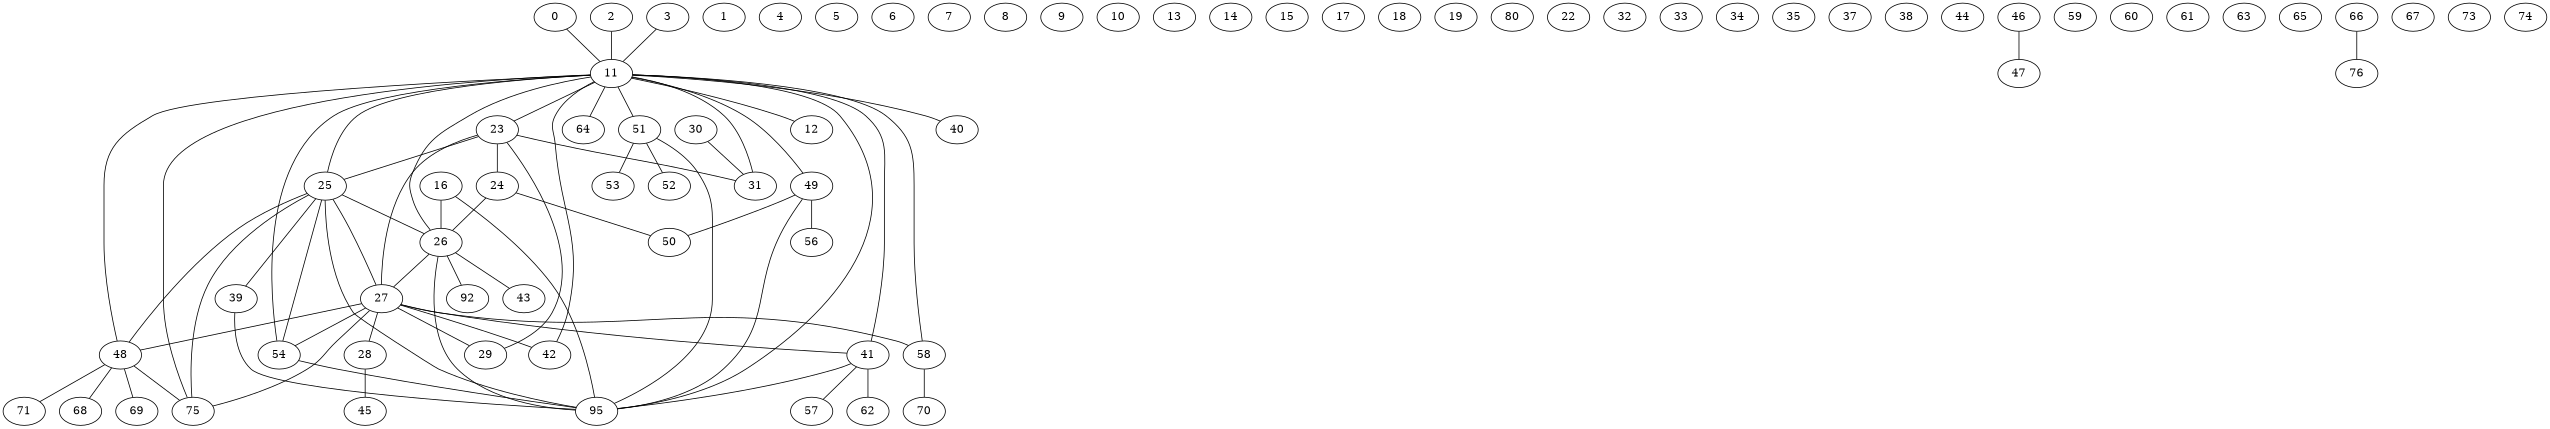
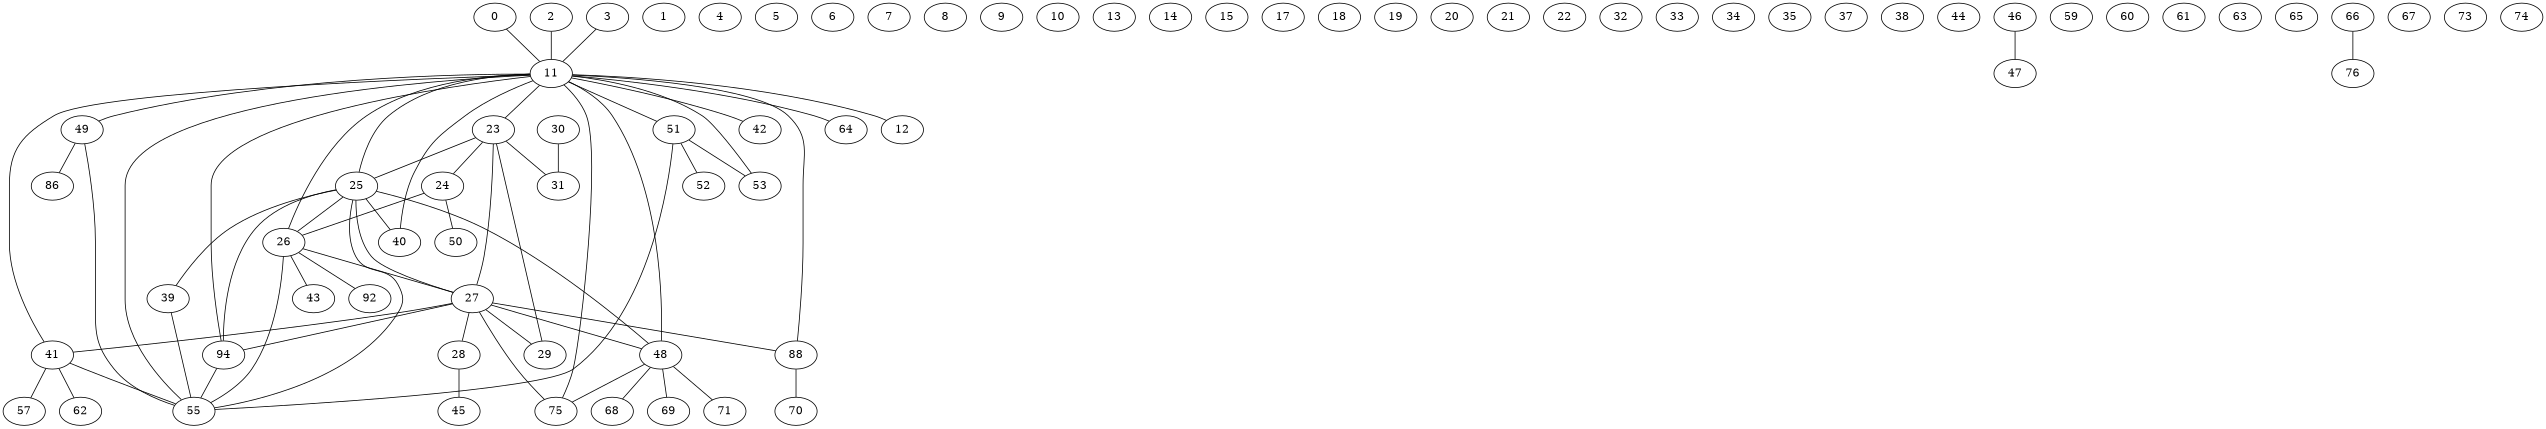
  graph {
    0
    11
    12
    23
    25
    26
    40
    41
    42
    48
    49
    51
    53
-   54
-   55 [label=95]
-   58
+   54 [label=94]
+   55
+   58 [label=88]
    64
    75
    24
    27
    29
    31
    39
    43
    n25 [label=92]
    57
    62
    68
    69
    71
    50
-   56
+   56 [label=86]
    52
    70
    1
    2
    3
    4
    5
    6
    7
    8
    9
    10
    28
    13
    14
    15
-   16
    17
    18
    19
-   20 [label=80]
+   20
+   21
    22
    45
    30
    32
    33
    34
    35
    37
    38
    44
    46
    47
    59
    60
    61
    63
    65
    66
    76
    67
    73
    74
    0 -- 11
    11 -- 12
    11 -- 23
    11 -- 25
    11 -- 26
    11 -- 40
    11 -- 41
    11 -- 42
    11 -- 48
    11 -- 49
    11 -- 51
-   11 -- 31
+   11 -- 53
    11 -- 54
    11 -- 55
    11 -- 58
    11 -- 64
    11 -- 75
    23 -- 25
    23 -- 24
    23 -- 27
    23 -- 29
    23 -- 31
    25 -- 26
-   25 -- 75
+   25 -- 40
    25 -- 48
    25 -- 54
    25 -- 55
    25 -- 27
    25 -- 39
    26 -- 55
    26 -- 27
    26 -- 43
    26 -- n25
    41 -- 55
    41 -- 57
    41 -- 62
    48 -- 75
    48 -- 68
    48 -- 69
    48 -- 71
    49 -- 55
-   49 -- 50
    49 -- 56
    51 -- 53
    51 -- 55
    51 -- 52
    54 -- 55
    58 -- 70
    24 -- 26
    24 -- 50
    27 -- 41
-   27 -- 42
    27 -- 48
    27 -- 54
    27 -- 58
    27 -- 75
    27 -- 29
    27 -- 28
    39 -- 55
    2 -- 11
    3 -- 11
    28 -- 45
-   16 -- 26
-   16 -- 55
    30 -- 31
    46 -- 47
    66 -- 76
  }
